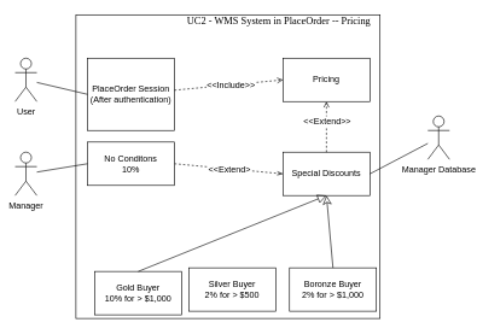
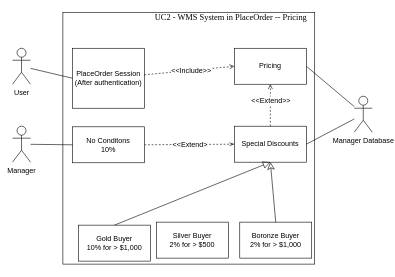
  <mxCell id="0" />
  <mxCell id="1" parent="0" />
  <mxCell id="2" value="" style="whiteSpace=wrap;html=1;aspect=fixed;rounded=0;comic=0;direction=south;" parent="1" vertex="1"><mxGeometry x="104" y="20" width="420" height="420" as="geometry" /></mxCell>
  <mxCell id="3" value="User" style="shape=umlActor;verticalLabelPosition=bottom;labelBackgroundColor=#ffffff;verticalAlign=top;html=1;outlineConnect=0;" parent="1" vertex="1"><mxGeometry x="20" y="80" width="30" height="60" as="geometry" /></mxCell>
  <mxCell id="4" value="&lt;font face=&quot;Times New Roman&quot; style=&quot;font-size: 14px&quot;&gt;UC2 - WMS System in PlaceOrder -- Pricing&lt;/font&gt;" style="text;html=1;align=center;verticalAlign=middle;resizable=0;points=[];autosize=1;" parent="1" vertex="1"><mxGeometry x="249" y="20" width="270" height="20" as="geometry" /></mxCell>
  <mxCell id="5" value="Manager Database" style="shape=umlActor;verticalLabelPosition=bottom;labelBackgroundColor=#ffffff;verticalAlign=top;html=1;outlineConnect=0;" parent="1" vertex="1"><mxGeometry x="590" y="160" width="30" height="60" as="geometry" /></mxCell>
+ <mxCell id="6" value="" style="endArrow=none;html=1;exitX=1;exitY=0.5;exitDx=0;exitDy=0;" parent="1" source="7" target="5" edge="1"><mxGeometry width="50" height="50" relative="1" as="geometry"><mxPoint x="410" y="240" as="sourcePoint" /><mxPoint x="560" y="270" as="targetPoint" /></mxGeometry></mxCell>
  <mxCell id="7" value="Pricing" style="rounded=0;whiteSpace=wrap;html=1;comic=0;" parent="1" vertex="1"><mxGeometry x="390" y="80" width="120" height="60" as="geometry" /></mxCell>
  <mxCell id="8" value="PlaceOrder Session&lt;br&gt;(After authentication)" style="rounded=0;whiteSpace=wrap;html=1;" parent="1" vertex="1"><mxGeometry x="120" y="80" width="120" height="100" as="geometry" /></mxCell>
  <mxCell id="9" value="" style="endArrow=none;html=1;entryX=0;entryY=0.5;entryDx=0;entryDy=0;" parent="1" source="3" target="8" edge="1"><mxGeometry width="50" height="50" relative="1" as="geometry"><mxPoint x="60" y="300" as="sourcePoint" /><mxPoint x="110" y="250" as="targetPoint" /></mxGeometry></mxCell>
  <mxCell id="10" value="" style="endArrow=open;dashed=1;html=1;entryX=0;entryY=0.5;entryDx=0;entryDy=0;endFill=0;" edge="1" parent="1" source="8" target="7"><mxGeometry width="50" height="50" relative="1" as="geometry"><mxPoint x="240" y="290" as="sourcePoint" /><mxPoint x="310.711" y="240" as="targetPoint" /></mxGeometry></mxCell>
  <mxCell id="11" value="&amp;lt;&amp;lt;Include&amp;gt;&amp;gt;" style="text;html=1;align=center;verticalAlign=middle;resizable=0;points=[];labelBackgroundColor=#ffffff;" vertex="1" connectable="0" parent="10"><mxGeometry x="0.036" y="-2" relative="1" as="geometry"><mxPoint y="-2" as="offset" /></mxGeometry></mxCell>
  <mxCell id="12" value="Gold Buyer&lt;br&gt;10% for &amp;gt; $1,000" style="rounded=0;whiteSpace=wrap;html=1;" vertex="1" parent="1"><mxGeometry x="130" y="375" width="120" height="60" as="geometry" /></mxCell>
  <mxCell id="13" value="Silver Buyer&lt;br&gt;2% for &amp;gt; $500" style="rounded=0;whiteSpace=wrap;html=1;" vertex="1" parent="1"><mxGeometry x="260" y="370" width="120" height="60" as="geometry" /></mxCell>
  <mxCell id="14" value="Boronze Buyer&lt;br&gt;2% for &amp;gt; $1,000" style="rounded=0;whiteSpace=wrap;html=1;" vertex="1" parent="1"><mxGeometry x="399" y="370" width="120" height="60" as="geometry" /></mxCell>
  <mxCell id="15" value="Special Discounts" style="rounded=0;whiteSpace=wrap;html=1;" vertex="1" parent="1"><mxGeometry x="390" y="210" width="120" height="60" as="geometry" /></mxCell>
  <mxCell id="16" value="" style="endArrow=block;html=1;exitX=0.5;exitY=0;exitDx=0;exitDy=0;endFill=0;endSize=10;entryX=0.5;entryY=1;entryDx=0;entryDy=0;" edge="1" parent="1" source="12" target="15"><mxGeometry width="50" height="50" relative="1" as="geometry"><mxPoint x="170" y="350" as="sourcePoint" /><mxPoint x="320" y="300" as="targetPoint" /></mxGeometry></mxCell>
  <mxCell id="17" value="" style="endArrow=classic;html=1;exitX=0.5;exitY=0;exitDx=0;exitDy=0;entryX=0.5;entryY=1;entryDx=0;entryDy=0;endFill=0;endSize=10;" edge="1" parent="1" source="14" target="15"><mxGeometry width="50" height="50" relative="1" as="geometry"><mxPoint x="440" y="350" as="sourcePoint" /><mxPoint x="490" y="300" as="targetPoint" /></mxGeometry></mxCell>
  <mxCell id="18" value="" style="endArrow=open;dashed=1;html=1;strokeWidth=1;rounded=1;endSize=6;endFill=0;entryX=0.5;entryY=1;entryDx=0;entryDy=0;exitX=0.5;exitY=0;exitDx=0;exitDy=0;" edge="1" parent="1" source="15" target="7"><mxGeometry width="50" height="50" relative="1" as="geometry"><mxPoint x="190" y="290" as="sourcePoint" /><mxPoint x="240" y="240" as="targetPoint" /></mxGeometry></mxCell>
  <mxCell id="19" value="&amp;lt;&amp;lt;Extend&amp;gt;&amp;gt;" style="text;html=1;align=center;verticalAlign=middle;resizable=0;points=[];labelBackgroundColor=#ffffff;" vertex="1" connectable="0" parent="18"><mxGeometry x="-0.34" y="-1" relative="1" as="geometry"><mxPoint x="-1" y="-20" as="offset" /></mxGeometry></mxCell>
  <mxCell id="20" value="Manager" style="shape=umlActor;verticalLabelPosition=bottom;labelBackgroundColor=#ffffff;verticalAlign=top;html=1;outlineConnect=0;" vertex="1" parent="1"><mxGeometry x="20" y="210" width="30" height="60" as="geometry" /></mxCell>
  <mxCell id="21" value="" style="endArrow=openThin;dashed=1;html=1;strokeWidth=1;entryX=0;entryY=0.5;entryDx=0;entryDy=0;endFill=0;exitX=1;exitY=0.5;exitDx=0;exitDy=0;" edge="1" parent="1" source="23" target="15"><mxGeometry width="50" height="50" relative="1" as="geometry"><mxPoint x="-10" y="410" as="sourcePoint" /><mxPoint x="190" y="280" as="targetPoint" /></mxGeometry></mxCell>
  <mxCell id="22" value="&amp;lt;&amp;lt;Extend&amp;gt;" style="text;html=1;align=center;verticalAlign=middle;resizable=0;points=[];labelBackgroundColor=#ffffff;" vertex="1" connectable="0" parent="21"><mxGeometry x="0.048" relative="1" as="geometry"><mxPoint x="-3.13" y="0.52" as="offset" /></mxGeometry></mxCell>
- <mxCell id="23" value="No Conditons&lt;br&gt;10%" style="rounded=0;whiteSpace=wrap;html=1;" vertex="1" parent="1"><mxGeometry x="120" y="196" width="120" height="60" as="geometry" /></mxCell>
+ <mxCell id="23" value="No Conditons&lt;br&gt;10%" style="rounded=0;whiteSpace=wrap;html=1;" vertex="1" parent="1"><mxGeometry x="120" y="211" width="120" height="60" as="geometry" /></mxCell>
  <mxCell id="24" value="" style="endArrow=none;html=1;strokeWidth=1;entryX=0;entryY=0.5;entryDx=0;entryDy=0;" edge="1" parent="1" source="20" target="23"><mxGeometry width="50" height="50" relative="1" as="geometry"><mxPoint x="-40" y="350" as="sourcePoint" /><mxPoint x="10" y="300" as="targetPoint" /></mxGeometry></mxCell>
  <mxCell id="25" value="" style="endArrow=none;html=1;strokeWidth=1;exitX=1;exitY=0.5;exitDx=0;exitDy=0;" edge="1" parent="1" source="15" target="5"><mxGeometry width="50" height="50" relative="1" as="geometry"><mxPoint x="590" y="360" as="sourcePoint" /><mxPoint x="640" y="310" as="targetPoint" /></mxGeometry></mxCell>
